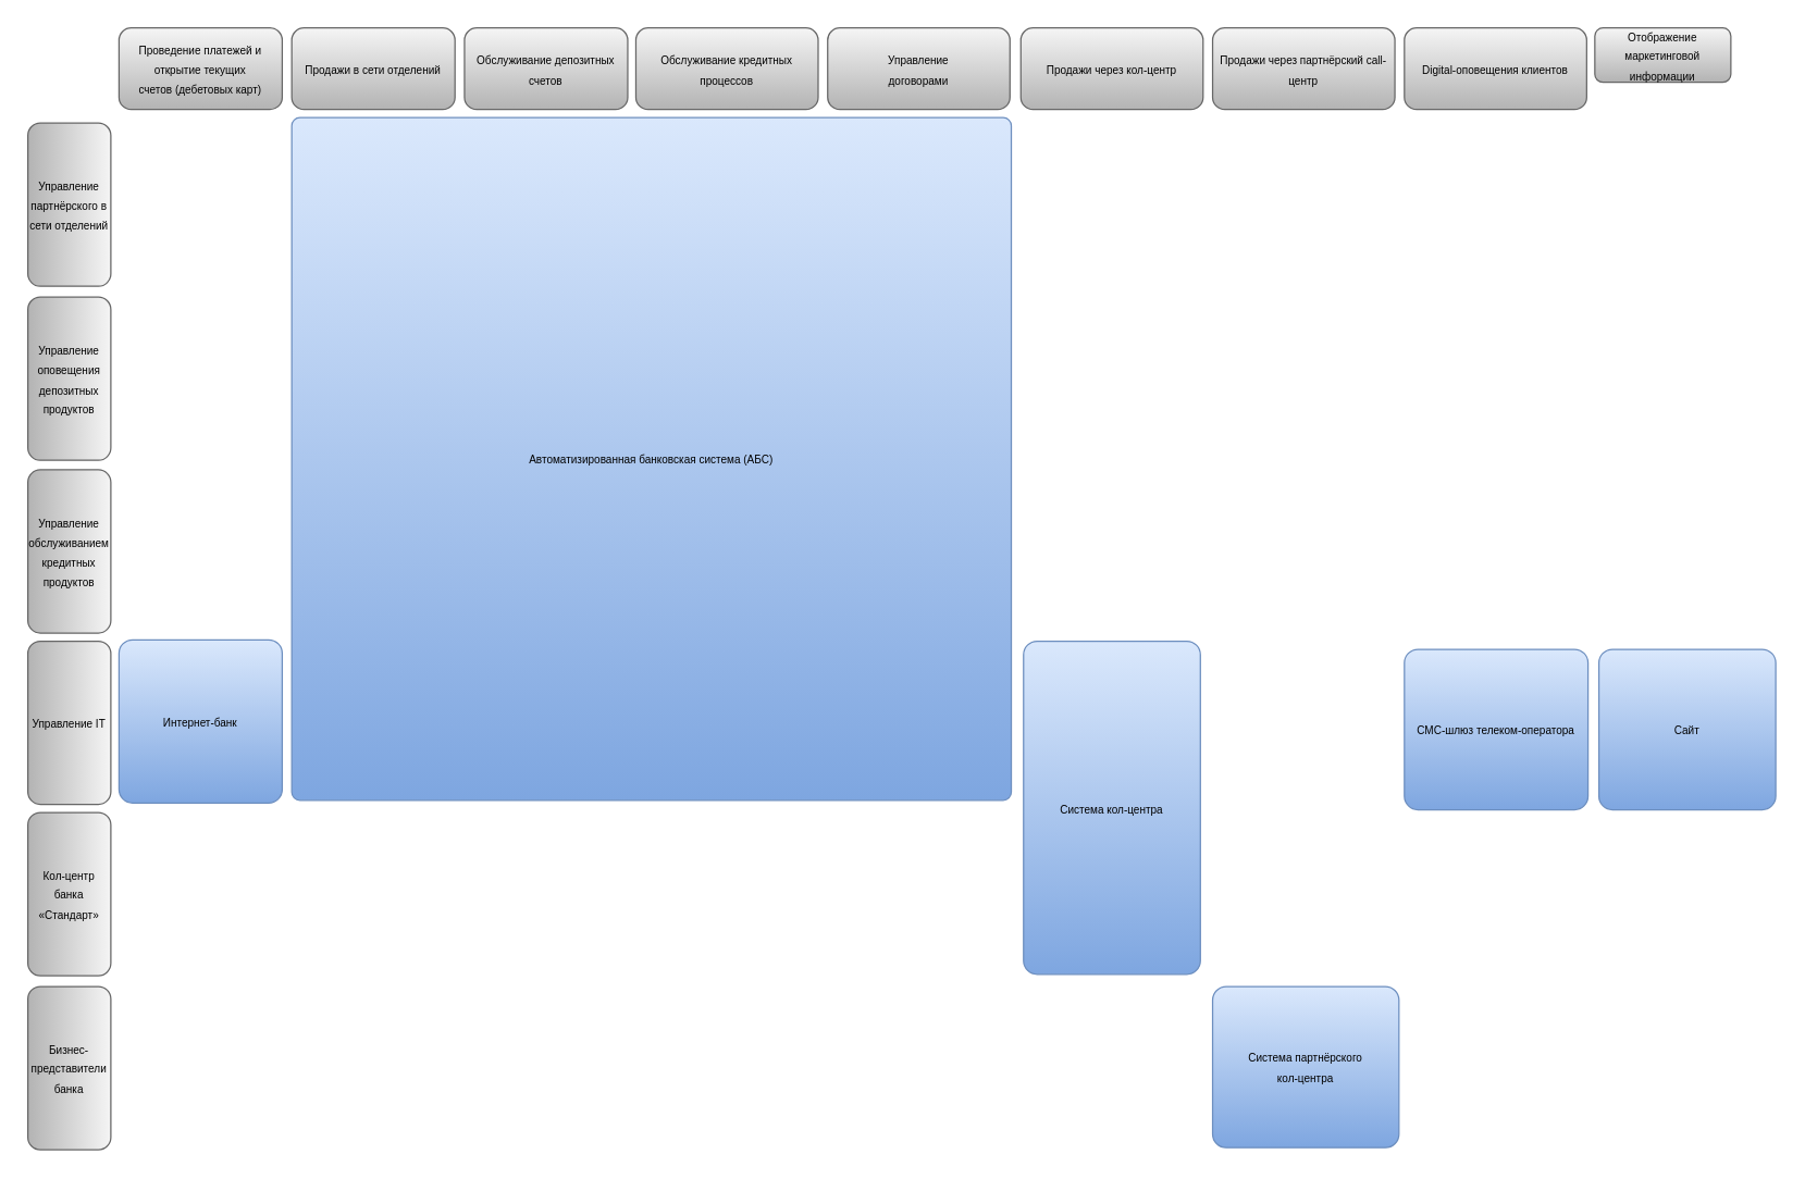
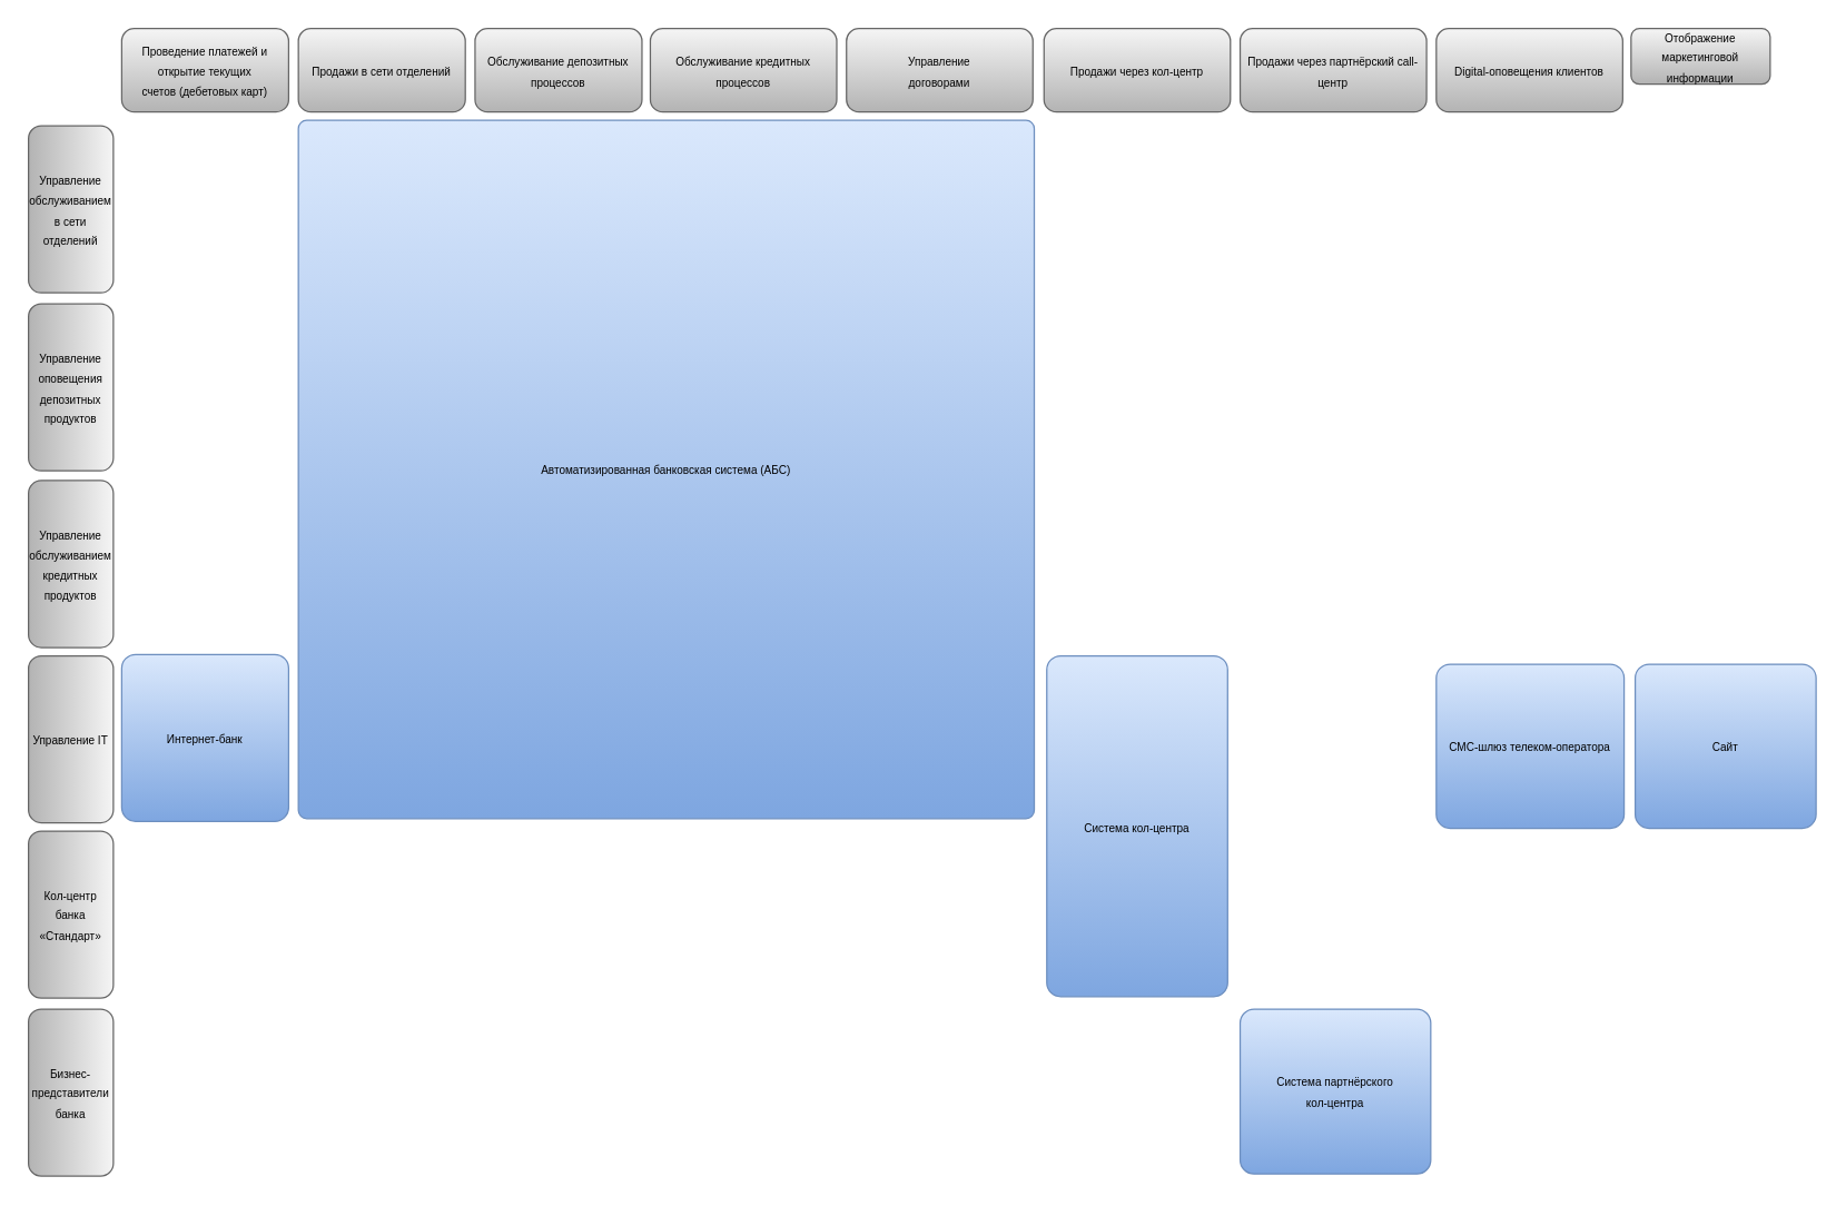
  <mxCell id="0" />
  <mxCell id="1" parent="0" />
  <mxCell id="2" value="&lt;font style=&quot;font-size: 8px;&quot;&gt;Управление IT&lt;/font&gt;" style="rounded=1;whiteSpace=wrap;html=1;direction=south;fillColor=#f5f5f5;gradientColor=#b3b3b3;strokeColor=#666666;" parent="1" vertex="1"><mxGeometry x="20" y="471" width="61" height="120" as="geometry" /></mxCell>
  <mxCell id="3" value="&lt;font style=&quot;font-size: 8px;&quot;&gt;Проведение платежей и открытие текущих счетов&amp;nbsp;(дебетовых карт)&lt;/font&gt;" style="rounded=1;whiteSpace=wrap;html=1;fillColor=#f5f5f5;gradientColor=#b3b3b3;strokeColor=#666666;" parent="1" vertex="1"><mxGeometry x="87" y="20" width="120" height="60" as="geometry" /></mxCell>
- <mxCell id="4" value="&lt;font style=&quot;font-size: 8px;&quot;&gt;Управление партнёрского в сети отделений&lt;/font&gt;" style="rounded=1;whiteSpace=wrap;html=1;direction=south;fillColor=#f5f5f5;gradientColor=#b3b3b3;strokeColor=#666666;" parent="1" vertex="1"><mxGeometry x="20" y="90" width="61" height="120" as="geometry" /></mxCell>
+ <mxCell id="4" value="&lt;font style=&quot;font-size: 8px;&quot;&gt;Управление обслуживанием в сети отделений&lt;/font&gt;" style="rounded=1;whiteSpace=wrap;html=1;direction=south;fillColor=#f5f5f5;gradientColor=#b3b3b3;strokeColor=#666666;" parent="1" vertex="1"><mxGeometry x="20" y="90" width="61" height="120" as="geometry" /></mxCell>
  <mxCell id="5" value="&lt;font style=&quot;font-size: 8px;&quot;&gt;Продажи в сети отделений&lt;/font&gt;" style="rounded=1;whiteSpace=wrap;html=1;fillColor=#f5f5f5;gradientColor=#b3b3b3;strokeColor=#666666;shadow=0;" parent="1" vertex="1"><mxGeometry x="214" y="20" width="120" height="60" as="geometry" /></mxCell>
  <mxCell id="6" value="&lt;font style=&quot;font-size: 8px;&quot;&gt;Управление оповещения депозитных продуктов&lt;/font&gt;" style="rounded=1;whiteSpace=wrap;html=1;direction=south;fillColor=#f5f5f5;gradientColor=#b3b3b3;strokeColor=#666666;" parent="1" vertex="1"><mxGeometry x="20" y="218" width="61" height="120" as="geometry" /></mxCell>
  <mxCell id="7" value="&lt;font style=&quot;font-size: 8px;&quot;&gt;Управление обслуживанием кредитных продуктов&lt;/font&gt;" style="rounded=1;whiteSpace=wrap;html=1;direction=south;fillColor=#f5f5f5;gradientColor=#b3b3b3;strokeColor=#666666;" parent="1" vertex="1"><mxGeometry x="20" y="345" width="61" height="120" as="geometry" /></mxCell>
  <mxCell id="8" value="&lt;font style=&quot;font-size: 8px;&quot;&gt;Кол-центр банка «Стандарт»&lt;/font&gt;" style="rounded=1;whiteSpace=wrap;html=1;direction=south;fillColor=#f5f5f5;gradientColor=#b3b3b3;strokeColor=#666666;" parent="1" vertex="1"><mxGeometry x="20" y="597" width="61" height="120" as="geometry" /></mxCell>
  <mxCell id="9" value="&lt;span style=&quot;font-size: 8px;&quot;&gt;Бизнес-представители банка&lt;/span&gt;" style="rounded=1;whiteSpace=wrap;html=1;direction=south;fillColor=#f5f5f5;gradientColor=#b3b3b3;strokeColor=#666666;" parent="1" vertex="1"><mxGeometry x="20" y="725" width="61" height="120" as="geometry" /></mxCell>
  <mxCell id="10" value="&lt;font style=&quot;font-size: 8px;&quot;&gt;Автоматизированная банковская система (АБС)&lt;/font&gt;" style="rounded=1;whiteSpace=wrap;html=1;fillColor=#dae8fc;gradientColor=#7ea6e0;strokeColor=#6c8ebf;arcSize=12;absoluteArcSize=1;glass=0;" parent="1" vertex="1"><mxGeometry x="214" y="86" width="529" height="502" as="geometry" /></mxCell>
  <mxCell id="11" value="&lt;font style=&quot;font-size: 8px;&quot;&gt;Интернет-банк&lt;/font&gt;" style="rounded=1;whiteSpace=wrap;html=1;fillColor=#dae8fc;gradientColor=#7ea6e0;strokeColor=#6c8ebf;absoluteArcSize=1;" parent="1" vertex="1"><mxGeometry x="87" y="470" width="120" height="120" as="geometry" /></mxCell>
  <mxCell id="12" value="&lt;font style=&quot;font-size: 8px;&quot;&gt;Система кол-центра&lt;/font&gt;" style="rounded=1;whiteSpace=wrap;html=1;fillColor=#dae8fc;gradientColor=#7ea6e0;strokeColor=#6c8ebf;absoluteArcSize=1;" parent="1" vertex="1"><mxGeometry x="752" y="471" width="130" height="245" as="geometry" /></mxCell>
  <mxCell id="13" value="&lt;font style=&quot;font-size: 8px;&quot;&gt;Система партнёрского &lt;br&gt;кол-центра&lt;/font&gt;" style="rounded=1;whiteSpace=wrap;html=1;fillColor=#dae8fc;gradientColor=#7ea6e0;strokeColor=#6c8ebf;absoluteArcSize=1;" parent="1" vertex="1"><mxGeometry x="891" y="725" width="137" height="118.5" as="geometry" /></mxCell>
- <mxCell id="14" value="&lt;font style=&quot;font-size: 8px;&quot;&gt;Обслуживание депозитных счетов&lt;/font&gt;" style="rounded=1;whiteSpace=wrap;html=1;fillColor=#f5f5f5;gradientColor=#b3b3b3;strokeColor=#666666;" parent="1" vertex="1"><mxGeometry x="341" y="20" width="120" height="60" as="geometry" /></mxCell>
+ <mxCell id="14" value="&lt;font style=&quot;font-size: 8px;&quot;&gt;Обслуживание депозитных процессов&lt;/font&gt;" style="rounded=1;whiteSpace=wrap;html=1;fillColor=#f5f5f5;gradientColor=#b3b3b3;strokeColor=#666666;" parent="1" vertex="1"><mxGeometry x="341" y="20" width="120" height="60" as="geometry" /></mxCell>
  <mxCell id="15" value="&lt;font style=&quot;font-size: 8px;&quot;&gt;Обслуживание кредитных процессов&lt;/font&gt;" style="rounded=1;whiteSpace=wrap;html=1;fillColor=#f5f5f5;gradientColor=#b3b3b3;strokeColor=#666666;" parent="1" vertex="1"><mxGeometry x="467" y="20" width="134" height="60" as="geometry" /></mxCell>
  <mxCell id="16" value="&lt;span style=&quot;font-size: 8px;&quot;&gt;СМС-шлюз телеком-оператора&lt;/span&gt;" style="rounded=1;whiteSpace=wrap;html=1;fillColor=#dae8fc;gradientColor=#7ea6e0;strokeColor=#6c8ebf;absoluteArcSize=1;" parent="1" vertex="1"><mxGeometry x="1032" y="477" width="135" height="118" as="geometry" /></mxCell>
  <mxCell id="17" value="&lt;span style=&quot;font-size: 8px;&quot;&gt;Сайт&lt;/span&gt;" style="rounded=1;whiteSpace=wrap;html=1;fillColor=#dae8fc;gradientColor=#7ea6e0;strokeColor=#6c8ebf;absoluteArcSize=1;" parent="1" vertex="1"><mxGeometry x="1175" y="477" width="130" height="118" as="geometry" /></mxCell>
  <mxCell id="18" value="&lt;font style=&quot;font-size: 8px;&quot;&gt;Управление&lt;br&gt;договорами&lt;/font&gt;" style="rounded=1;whiteSpace=wrap;html=1;fillColor=#f5f5f5;gradientColor=#b3b3b3;strokeColor=#666666;" vertex="1" parent="1"><mxGeometry x="608" y="20" width="134" height="60" as="geometry" /></mxCell>
  <mxCell id="19" value="&lt;span style=&quot;font-size: 8px;&quot;&gt;Продажи через кол-центр&lt;/span&gt;" style="rounded=1;whiteSpace=wrap;html=1;fillColor=#f5f5f5;gradientColor=#b3b3b3;strokeColor=#666666;" vertex="1" parent="1"><mxGeometry x="750" y="20" width="134" height="60" as="geometry" /></mxCell>
  <mxCell id="20" value="&lt;span style=&quot;font-size: 8px;&quot;&gt;Продажи через партнёрский call-центр&lt;/span&gt;" style="rounded=1;whiteSpace=wrap;html=1;fillColor=#f5f5f5;gradientColor=#b3b3b3;strokeColor=#666666;" vertex="1" parent="1"><mxGeometry x="891" y="20" width="134" height="60" as="geometry" /></mxCell>
  <mxCell id="21" value="&lt;span style=&quot;font-size: 8px;&quot;&gt;Digital-оповещения клиентов&lt;/span&gt;" style="rounded=1;whiteSpace=wrap;html=1;fillColor=#f5f5f5;gradientColor=#b3b3b3;strokeColor=#666666;" vertex="1" parent="1"><mxGeometry x="1032" y="20" width="134" height="60" as="geometry" /></mxCell>
  <mxCell id="22" value="&lt;span style=&quot;font-size: 8px;&quot;&gt;Отображение маркетинговой информации&lt;/span&gt;" style="rounded=1;whiteSpace=wrap;html=1;fillColor=#f5f5f5;gradientColor=#b3b3b3;strokeColor=#666666;" vertex="1" parent="1"><mxGeometry x="1172" y="20" width="100" height="40" as="geometry" /></mxCell>
